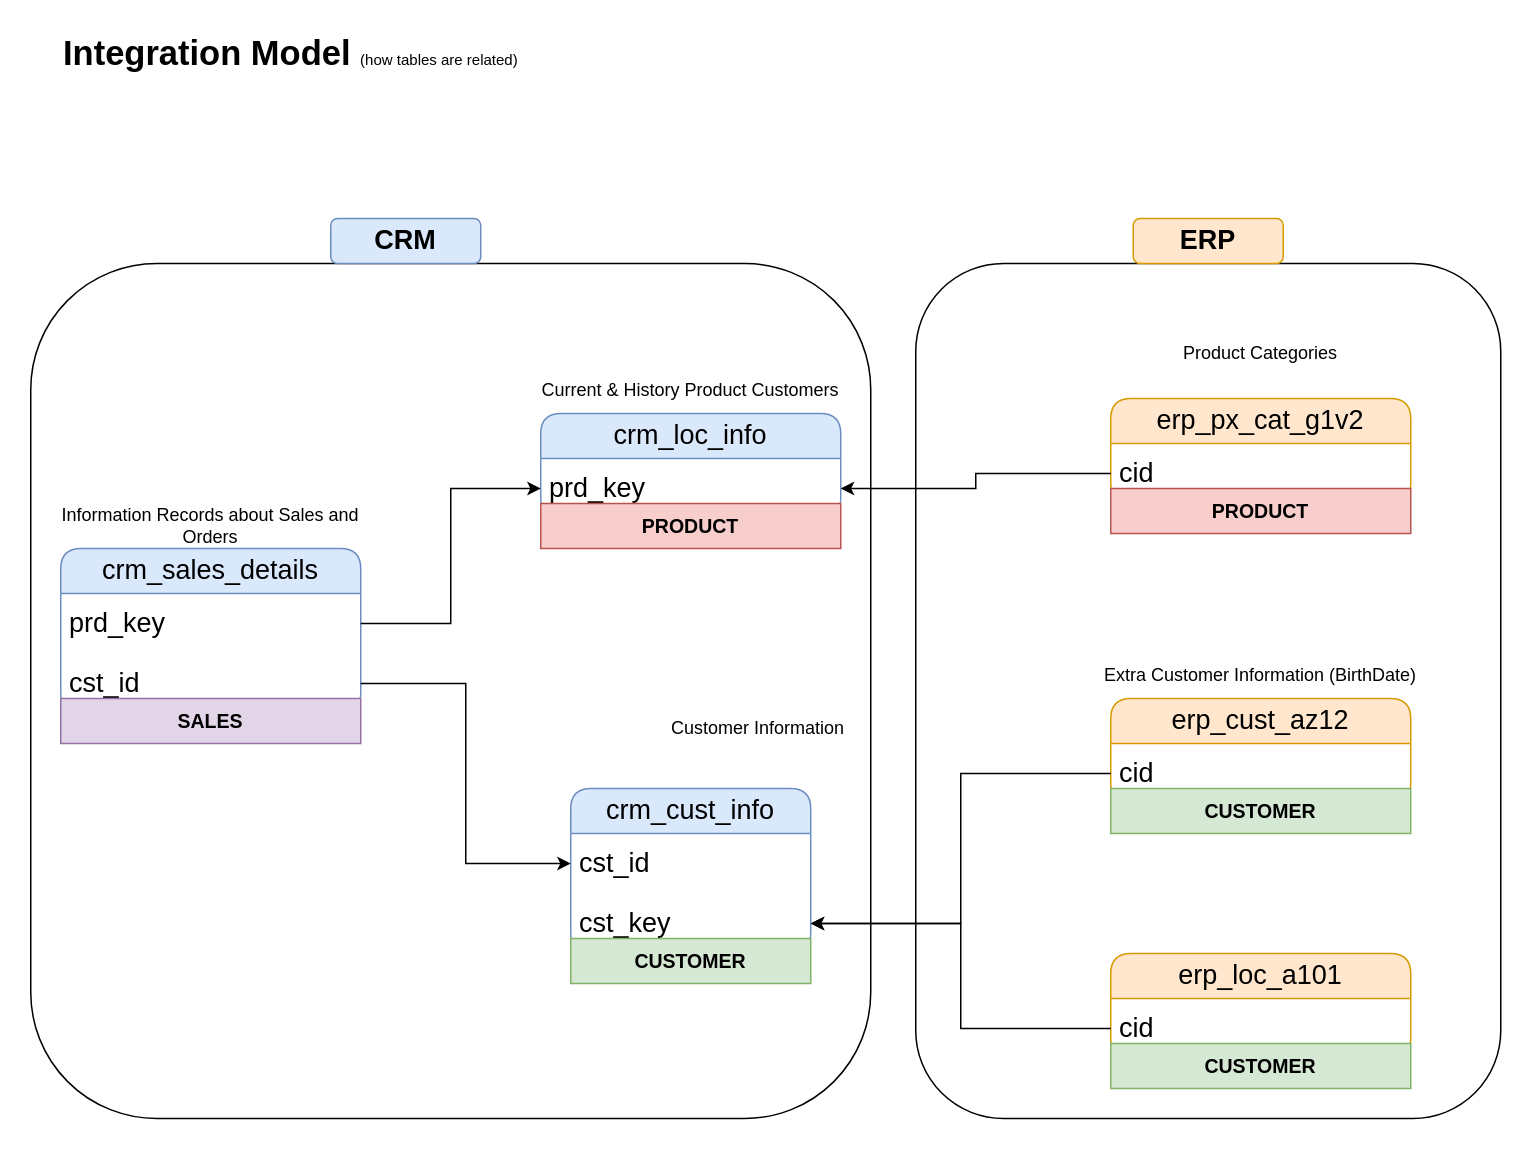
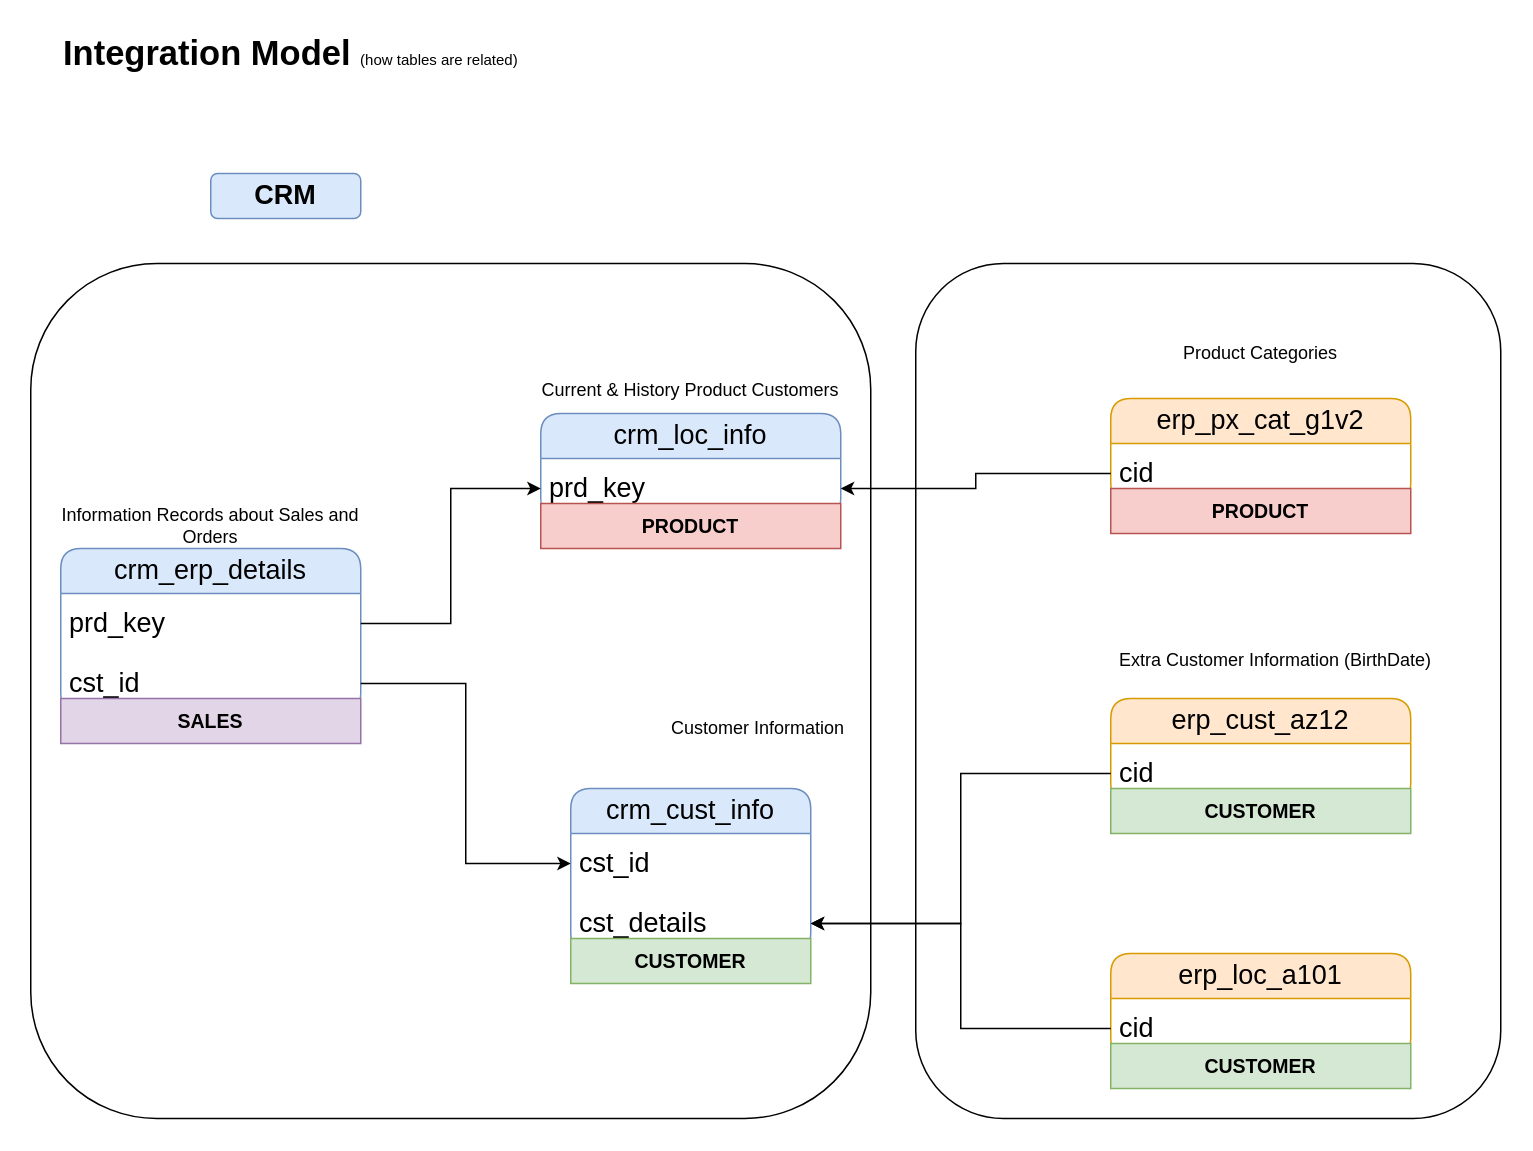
  <mxCell id="0" />
  <mxCell id="1" parent="0" />
  <mxCell id="2" value="&lt;font style=&quot;font-weight: bold; font-size: 23px;&quot;&gt;Integration Model &lt;/font&gt;&lt;font size=&quot;1&quot; style=&quot;&quot;&gt;(how tables are related)&lt;/font&gt;" style="text;html=1;align=left;verticalAlign=middle;whiteSpace=wrap;rounded=0;" parent="1" vertex="1"><mxGeometry x="40" y="20" width="360" height="30" as="geometry" /></mxCell>
  <mxCell id="3" value="crm_cust_info" style="swimlane;fontStyle=0;childLayout=stackLayout;horizontal=1;startSize=30;horizontalStack=0;resizeParent=1;resizeParentMax=0;resizeLast=0;collapsible=1;marginBottom=0;whiteSpace=wrap;html=1;rounded=1;fillColor=#dae8fc;strokeColor=#6c8ebf;fontSize=18;" parent="1" vertex="1"><mxGeometry x="380" y="525" width="160" height="110" as="geometry" /></mxCell>
  <mxCell id="4" value="cst_id" style="text;strokeColor=none;fillColor=none;align=left;verticalAlign=middle;spacingLeft=4;spacingRight=4;overflow=hidden;points=[[0,0.5],[1,0.5]];portConstraint=eastwest;rotatable=0;whiteSpace=wrap;html=1;fontSize=18;" parent="3" vertex="1"><mxGeometry y="30" width="160" height="40" as="geometry" /></mxCell>
- <mxCell id="5" value="cst_key" style="text;strokeColor=none;fillColor=none;align=left;verticalAlign=middle;spacingLeft=4;spacingRight=4;overflow=hidden;points=[[0,0.5],[1,0.5]];portConstraint=eastwest;rotatable=0;whiteSpace=wrap;html=1;fontSize=18;" parent="3" vertex="1"><mxGeometry y="70" width="160" height="40" as="geometry" /></mxCell>
+ <mxCell id="5" value="cst_details" style="text;strokeColor=none;fillColor=none;align=left;verticalAlign=middle;spacingLeft=4;spacingRight=4;overflow=hidden;points=[[0,0.5],[1,0.5]];portConstraint=eastwest;rotatable=0;whiteSpace=wrap;html=1;fontSize=18;" parent="3" vertex="1"><mxGeometry y="70" width="160" height="40" as="geometry" /></mxCell>
  <mxCell id="6" value="Customer Information" style="text;html=1;align=center;verticalAlign=middle;whiteSpace=wrap;rounded=0;" parent="1" vertex="1"><mxGeometry x="435" y="470" width="140" height="30" as="geometry" /></mxCell>
  <mxCell id="7" value="crm_loc_info" style="swimlane;fontStyle=0;childLayout=stackLayout;horizontal=1;startSize=30;horizontalStack=0;resizeParent=1;resizeParentMax=0;resizeLast=0;collapsible=1;marginBottom=0;whiteSpace=wrap;html=1;rounded=1;fillColor=#dae8fc;strokeColor=#6c8ebf;fontSize=18;" parent="1" vertex="1"><mxGeometry x="360" y="275" width="200" height="70" as="geometry" /></mxCell>
  <mxCell id="8" value="prd_key" style="text;strokeColor=none;fillColor=none;align=left;verticalAlign=middle;spacingLeft=4;spacingRight=4;overflow=hidden;points=[[0,0.5],[1,0.5]];portConstraint=eastwest;rotatable=0;whiteSpace=wrap;html=1;fontSize=18;" parent="7" vertex="1"><mxGeometry y="30" width="200" height="40" as="geometry" /></mxCell>
  <mxCell id="9" value="Current &amp;amp; History Product Customers" style="text;html=1;align=center;verticalAlign=middle;whiteSpace=wrap;rounded=0;" parent="1" vertex="1"><mxGeometry x="350" y="245" width="220" height="30" as="geometry" /></mxCell>
- <mxCell id="10" value="crm_sales_details" style="swimlane;fontStyle=0;childLayout=stackLayout;horizontal=1;startSize=30;horizontalStack=0;resizeParent=1;resizeParentMax=0;resizeLast=0;collapsible=1;marginBottom=0;whiteSpace=wrap;html=1;rounded=1;fillColor=#dae8fc;strokeColor=#6c8ebf;fontSize=18;" parent="1" vertex="1"><mxGeometry x="40" y="365" width="200" height="110" as="geometry" /></mxCell>
+ <mxCell id="10" value="crm_erp_details" style="swimlane;fontStyle=0;childLayout=stackLayout;horizontal=1;startSize=30;horizontalStack=0;resizeParent=1;resizeParentMax=0;resizeLast=0;collapsible=1;marginBottom=0;whiteSpace=wrap;html=1;rounded=1;fillColor=#dae8fc;strokeColor=#6c8ebf;fontSize=18;" parent="1" vertex="1"><mxGeometry x="40" y="365" width="200" height="110" as="geometry" /></mxCell>
  <mxCell id="11" value="prd_key" style="text;strokeColor=none;fillColor=none;align=left;verticalAlign=middle;spacingLeft=4;spacingRight=4;overflow=hidden;points=[[0,0.5],[1,0.5]];portConstraint=eastwest;rotatable=0;whiteSpace=wrap;html=1;fontSize=18;" parent="10" vertex="1"><mxGeometry y="30" width="200" height="40" as="geometry" /></mxCell>
  <mxCell id="12" value="cst_id" style="text;strokeColor=none;fillColor=none;align=left;verticalAlign=middle;spacingLeft=4;spacingRight=4;overflow=hidden;points=[[0,0.5],[1,0.5]];portConstraint=eastwest;rotatable=0;whiteSpace=wrap;html=1;fontSize=18;" parent="10" vertex="1"><mxGeometry y="70" width="200" height="40" as="geometry" /></mxCell>
  <mxCell id="13" value="Information Records about Sales and Orders" style="text;html=1;align=center;verticalAlign=middle;whiteSpace=wrap;rounded=0;" parent="1" vertex="1"><mxGeometry x="30" y="335" width="220" height="30" as="geometry" /></mxCell>
  <mxCell id="14" style="edgeStyle=orthogonalEdgeStyle;rounded=0;orthogonalLoop=1;jettySize=auto;html=1;entryX=0;entryY=0.5;entryDx=0;entryDy=0;" parent="1" source="12" target="4" edge="1"><mxGeometry relative="1" as="geometry" /></mxCell>
  <mxCell id="15" style="edgeStyle=orthogonalEdgeStyle;rounded=0;orthogonalLoop=1;jettySize=auto;html=1;entryX=0;entryY=0.5;entryDx=0;entryDy=0;" parent="1" source="11" target="8" edge="1"><mxGeometry relative="1" as="geometry" /></mxCell>
  <mxCell id="16" value="erp_cust_az12" style="swimlane;fontStyle=0;childLayout=stackLayout;horizontal=1;startSize=30;horizontalStack=0;resizeParent=1;resizeParentMax=0;resizeLast=0;collapsible=1;marginBottom=0;whiteSpace=wrap;html=1;rounded=1;fillColor=#ffe6cc;strokeColor=#d79b00;fontSize=18;" parent="1" vertex="1"><mxGeometry x="740" y="465" width="200" height="70" as="geometry" /></mxCell>
  <mxCell id="17" value="cid" style="text;strokeColor=none;fillColor=none;align=left;verticalAlign=middle;spacingLeft=4;spacingRight=4;overflow=hidden;points=[[0,0.5],[1,0.5]];portConstraint=eastwest;rotatable=0;whiteSpace=wrap;html=1;fontSize=18;" parent="16" vertex="1"><mxGeometry y="30" width="200" height="40" as="geometry" /></mxCell>
- <mxCell id="18" value="Extra Customer Information (BirthDate)" style="text;html=1;align=center;verticalAlign=middle;whiteSpace=wrap;rounded=0;" parent="1" vertex="1"><mxGeometry x="730" y="435" width="220" height="30" as="geometry" /></mxCell>
+ <mxCell id="18" value="Extra Customer Information (BirthDate)" style="text;html=1;align=center;verticalAlign=middle;whiteSpace=wrap;rounded=0;" parent="1" vertex="1"><mxGeometry x="740" y="425" width="220" height="30" as="geometry" /></mxCell>
  <mxCell id="19" style="edgeStyle=orthogonalEdgeStyle;rounded=0;orthogonalLoop=1;jettySize=auto;html=1;entryX=1;entryY=0.5;entryDx=0;entryDy=0;" parent="1" source="17" target="5" edge="1"><mxGeometry relative="1" as="geometry" /></mxCell>
  <mxCell id="20" value="erp_loc_a101" style="swimlane;fontStyle=0;childLayout=stackLayout;horizontal=1;startSize=30;horizontalStack=0;resizeParent=1;resizeParentMax=0;resizeLast=0;collapsible=1;marginBottom=0;whiteSpace=wrap;html=1;rounded=1;fillColor=#ffe6cc;strokeColor=#d79b00;fontSize=18;" parent="1" vertex="1"><mxGeometry x="740" y="635" width="200" height="70" as="geometry" /></mxCell>
  <mxCell id="21" value="cid" style="text;strokeColor=none;fillColor=none;align=left;verticalAlign=middle;spacingLeft=4;spacingRight=4;overflow=hidden;points=[[0,0.5],[1,0.5]];portConstraint=eastwest;rotatable=0;whiteSpace=wrap;html=1;fontSize=18;" parent="20" vertex="1"><mxGeometry y="30" width="200" height="40" as="geometry" /></mxCell>
  <mxCell id="22" style="edgeStyle=orthogonalEdgeStyle;rounded=0;orthogonalLoop=1;jettySize=auto;html=1;entryX=1;entryY=0.5;entryDx=0;entryDy=0;" parent="1" source="21" target="5" edge="1"><mxGeometry relative="1" as="geometry" /></mxCell>
  <mxCell id="23" value="erp_px_cat_g1v2" style="swimlane;fontStyle=0;childLayout=stackLayout;horizontal=1;startSize=30;horizontalStack=0;resizeParent=1;resizeParentMax=0;resizeLast=0;collapsible=1;marginBottom=0;whiteSpace=wrap;html=1;rounded=1;fillColor=#ffe6cc;strokeColor=#d79b00;fontSize=18;" parent="1" vertex="1"><mxGeometry x="740" y="265" width="200" height="70" as="geometry" /></mxCell>
  <mxCell id="24" value="cid" style="text;strokeColor=none;fillColor=none;align=left;verticalAlign=middle;spacingLeft=4;spacingRight=4;overflow=hidden;points=[[0,0.5],[1,0.5]];portConstraint=eastwest;rotatable=0;whiteSpace=wrap;html=1;fontSize=18;" parent="23" vertex="1"><mxGeometry y="30" width="200" height="40" as="geometry" /></mxCell>
  <mxCell id="25" value="Product Categories" style="text;html=1;align=center;verticalAlign=middle;whiteSpace=wrap;rounded=0;" parent="1" vertex="1"><mxGeometry x="730" y="220" width="220" height="30" as="geometry" /></mxCell>
  <mxCell id="26" style="edgeStyle=orthogonalEdgeStyle;rounded=0;orthogonalLoop=1;jettySize=auto;html=1;entryX=1;entryY=0.5;entryDx=0;entryDy=0;" parent="1" source="24" target="8" edge="1"><mxGeometry relative="1" as="geometry" /></mxCell>
  <mxCell id="27" value="" style="rounded=1;whiteSpace=wrap;html=1;fillColor=none;" parent="1" vertex="1"><mxGeometry y="175" width="560" height="570" as="geometry" x="20" /></mxCell>
- <mxCell id="28" value="&lt;b&gt;&lt;font style=&quot;font-size: 18px;&quot;&gt;CRM&lt;/font&gt;&lt;/b&gt;" style="text;html=1;align=center;verticalAlign=middle;whiteSpace=wrap;rounded=1;fillColor=#dae8fc;strokeColor=#6c8ebf;" parent="1" vertex="1"><mxGeometry x="220" y="145" width="100" height="30" as="geometry" /></mxCell>
+ <mxCell id="28" value="&lt;b&gt;&lt;font style=&quot;font-size: 18px;&quot;&gt;CRM&lt;/font&gt;&lt;/b&gt;" style="text;html=1;align=center;verticalAlign=middle;whiteSpace=wrap;rounded=1;fillColor=#dae8fc;strokeColor=#6c8ebf;" parent="1" vertex="1"><mxGeometry x="140" y="115" width="100" height="30" as="geometry" /></mxCell>
  <mxCell id="29" value="" style="rounded=1;whiteSpace=wrap;html=1;fillColor=none;" parent="1" vertex="1"><mxGeometry x="610" y="175" width="390" height="570" as="geometry" /></mxCell>
- <mxCell id="30" value="&lt;b&gt;&lt;font style=&quot;font-size: 18px;&quot;&gt;ERP&lt;/font&gt;&lt;/b&gt;" style="text;html=1;align=center;verticalAlign=middle;whiteSpace=wrap;rounded=1;fillColor=#ffe6cc;strokeColor=#d79b00;" parent="1" vertex="1"><mxGeometry x="755" y="145" width="100" height="30" as="geometry" /></mxCell>
  <mxCell id="31" value="PRODUCT" style="text;html=1;strokeColor=#b85450;fillColor=#f8cecc;align=center;verticalAlign=middle;whiteSpace=wrap;overflow=hidden;fontSize=13;fontStyle=1" parent="1" vertex="1"><mxGeometry x="360" y="335" width="200" height="30" as="geometry" /></mxCell>
  <mxCell id="32" value="PRODUCT" style="text;html=1;strokeColor=#b85450;fillColor=#f8cecc;align=center;verticalAlign=middle;whiteSpace=wrap;overflow=hidden;fontSize=13;fontStyle=1" parent="1" vertex="1"><mxGeometry x="740" y="325" width="200" height="30" as="geometry" /></mxCell>
  <mxCell id="33" value="CUSTOMER" style="text;html=1;strokeColor=#82b366;fillColor=#d5e8d4;align=center;verticalAlign=middle;whiteSpace=wrap;overflow=hidden;fontSize=13;fontStyle=1" parent="1" vertex="1"><mxGeometry x="380" y="625" width="160" height="30" as="geometry" /></mxCell>
  <mxCell id="34" value="CUSTOMER" style="text;html=1;strokeColor=#82b366;fillColor=#d5e8d4;align=center;verticalAlign=middle;whiteSpace=wrap;overflow=hidden;fontSize=13;fontStyle=1" vertex="1" parent="1"><mxGeometry x="740" y="525" width="200" height="30" as="geometry" /></mxCell>
  <mxCell id="35" value="CUSTOMER" style="text;html=1;strokeColor=#82b366;fillColor=#d5e8d4;align=center;verticalAlign=middle;whiteSpace=wrap;overflow=hidden;fontSize=13;fontStyle=1" vertex="1" parent="1"><mxGeometry x="740" y="695" width="200" height="30" as="geometry" /></mxCell>
  <mxCell id="36" value="SALES" style="text;html=1;strokeColor=#9673a6;fillColor=#e1d5e7;align=center;verticalAlign=middle;whiteSpace=wrap;overflow=hidden;fontSize=13;fontStyle=1" vertex="1" parent="1"><mxGeometry x="40" y="465" width="200" height="30" as="geometry" /></mxCell>
